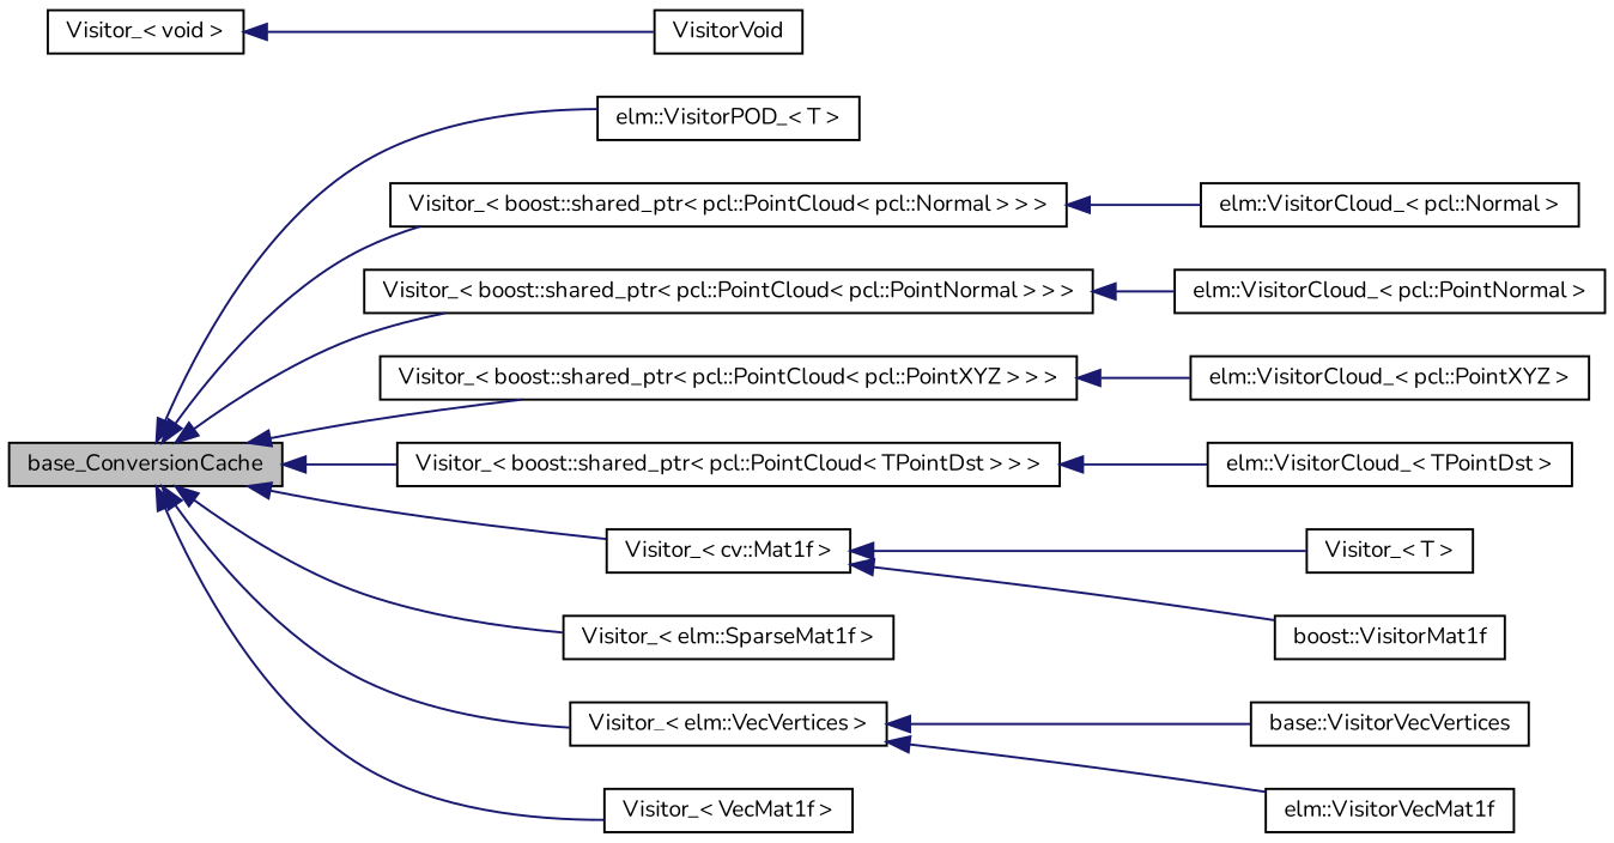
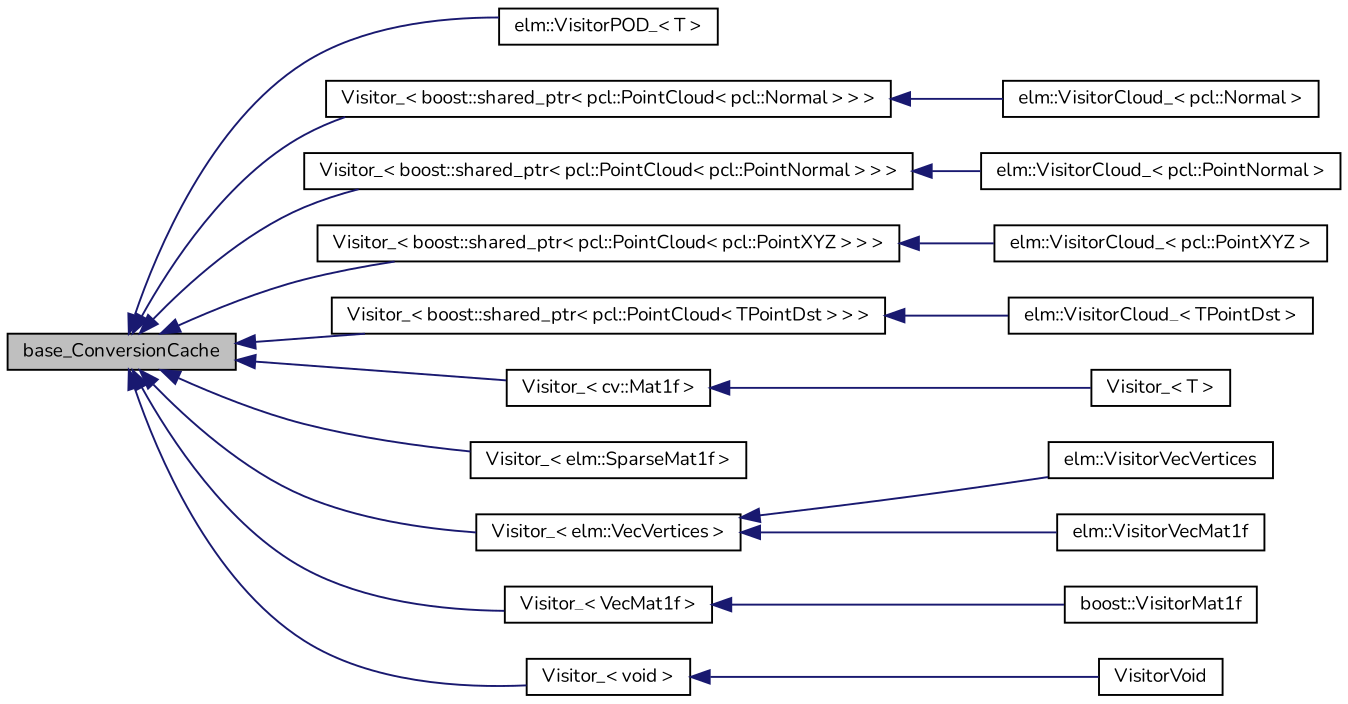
  digraph {
    fontname=Nunito
    rankdir=LR
    node [color=black fillcolor=white fontname=Nunito fontsize=10 shape=record style=filled]
    edge [color=midnightblue dir=back fontname=Nunito fontsize=10 labelfontname=Helvetica labelfontsize=10 style=solid]
    n1 [fillcolor=grey75 fontcolor=black height=0.2 label=base_ConversionCache width=0.4]
    n2 [height=0.2 label="elm::VisitorPOD_\< T \>" width=0.4]
    n3 [height=0.2 label="Visitor_\< boost::shared_ptr\< pcl::PointCloud\< pcl::Normal \> \> \>" width=0.4]
    n4 [height=0.2 label="Visitor_\< boost::shared_ptr\< pcl::PointCloud\< pcl::PointNormal \> \> \>" width=0.4]
    n5 [height=0.2 label="Visitor_\< boost::shared_ptr\< pcl::PointCloud\< pcl::PointXYZ \> \> \>" width=0.4]
    n6 [height=0.2 label="Visitor_\< boost::shared_ptr\< pcl::PointCloud\< TPointDst \> \> \>" width=0.4]
    n7 [height=0.2 label="Visitor_\< cv::Mat1f \>" width=0.4]
    n8 [height=0.2 label="Visitor_\< elm::SparseMat1f \>" width=0.4]
    n9 [height=0.2 label="Visitor_\< elm::VecVertices \>" width=0.4]
    n10 [height=0.2 label="Visitor_\< VecMat1f \>" width=0.4]
    n11 [height=0.2 label="Visitor_\< void \>" width=0.4]
    n12 [height=0.2 label="Visitor_\< T \>" width=0.4]
    n13 [height=0.2 label="elm::VisitorCloud_\< pcl::Normal \>" width=0.4]
    n14 [height=0.2 label="elm::VisitorCloud_\< pcl::PointNormal \>" width=0.4]
    n15 [height=0.2 label="elm::VisitorCloud_\< pcl::PointXYZ \>" width=0.4]
    n16 [height=0.2 label="elm::VisitorCloud_\< TPointDst \>" width=0.4]
    n17 [height=0.2 label="boost::VisitorMat1f" width=0.4]
-   n18 [height=0.2 label="base::VisitorVecVertices" width=0.4]
+   n18 [height=0.2 label="elm::VisitorVecVertices" width=0.4]
    n19 [height=0.2 label="elm::VisitorVecMat1f" width=0.4]
    n20 [height=0.2 label=VisitorVoid width=0.4]
    n1 -> n2
    n1 -> n3
    n1 -> n4
    n1 -> n5
    n1 -> n6
    n1 -> n7
    n1 -> n8
    n1 -> n9
    n1 -> n10
+   n1 -> n11
    n3 -> n13
    n4 -> n14
    n5 -> n15
    n6 -> n16
    n7 -> n12
-   n7 -> n17
+   n10 -> n17
    n9 -> n18
    n9 -> n19
    n11 -> n20
  }
